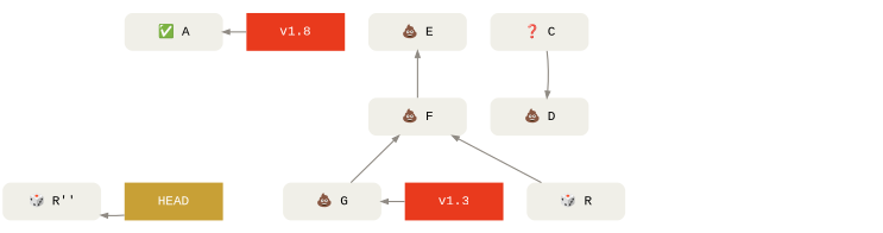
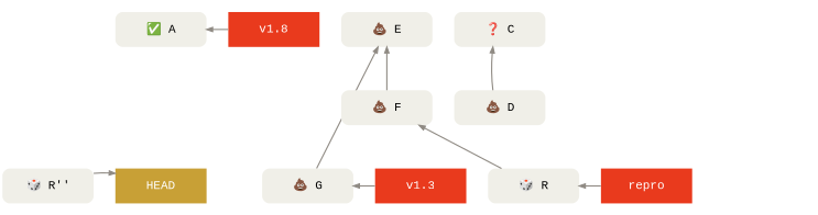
  digraph {
    nodesep=.5
    rankdir=TB
    ranksep=1
    splines=line
    node [fillcolor="#f0efe8" fixedsize=true fontname="Menlo, Monaco, Consolas, Lucida Console, Courier New, monospace" fontsize=20 margin=".2,.23" penwidth=0 shape=box style="rounded,filled"]
    edge [color="#8f8a83" dir=back penwidth=2]
    n1 [height=.8 label="🎲 R''" width=2.1]
    HEAD [fillcolor="#c8a036" fontcolor="#ffffff" height=.8 style=filled width=2.1]
    n3 [height=.8 label="✅ A" width=2.1]
    n4 [fillcolor="#e93a1d" fontcolor="#ffffff" height=.8 label="v1.8" style=filled width=2.1]
    n5 [height=.8 label="💩 G" width=2.1]
    n6 [fillcolor="#e93a1d" fontcolor="#ffffff" height=.8 label="v1.3" style=filled width=2.1]
    n7 [height=.8 label="🎲 R" width=2.1]
+   n8 [fillcolor="#e93a1d" fontcolor="#ffffff" height=.8 label=repro style=filled width=2.1]
    HEAD_invis [fillcolor="#e93a1d" fontcolor="#ffffff" height=.8 style=invis width=2.1]
    n10 [height=.8 label="❓ C" width=2.1]
    n11 [height=.8 label="💩 D" width=2.1]
    n12 [height=.8 label="💩 E" width=2.1]
    n13 [height=.8 label="💩 F" width=2.1]
    1 [fillcolor="#e93a1d" fontcolor="#ffffff" height=.8 style=invis width=2.1]
    2 [fillcolor="#e93a1d" fontcolor="#ffffff" height=.8 style=invis width=2.1]
    subgraph sub_1 {
      rank=same
      n1
      HEAD
    }
    subgraph cluster_2 {
      style=invis
      subgraph sub_3 {
        rank=same
        style=invis
        n3
        n4
      }
    }
    subgraph cluster_4 {
      style=invis
      subgraph sub_5 {
        rank=same
        style=invis
        n5
        n6
      }
    }
    subgraph cluster_6 {
      style=invis
      subgraph sub_7 {
        rank=same
        style=invis
        n7
+       n8
        HEAD_invis
      }
    }
-   n1 -> HEAD
+   HEAD -> n1
    n3 -> n4
    n5 -> n6
-   n11 -> n10
+   n7 -> n8
+   n8 -> HEAD_invis [style=invis]
+   n10 -> n11
    n12 -> n13
-   n13 -> n5
+   n12 -> n5
    n13 -> n7
    1 -> 2 [style=invis]
    2 -> n1 [style=invis]
  }
